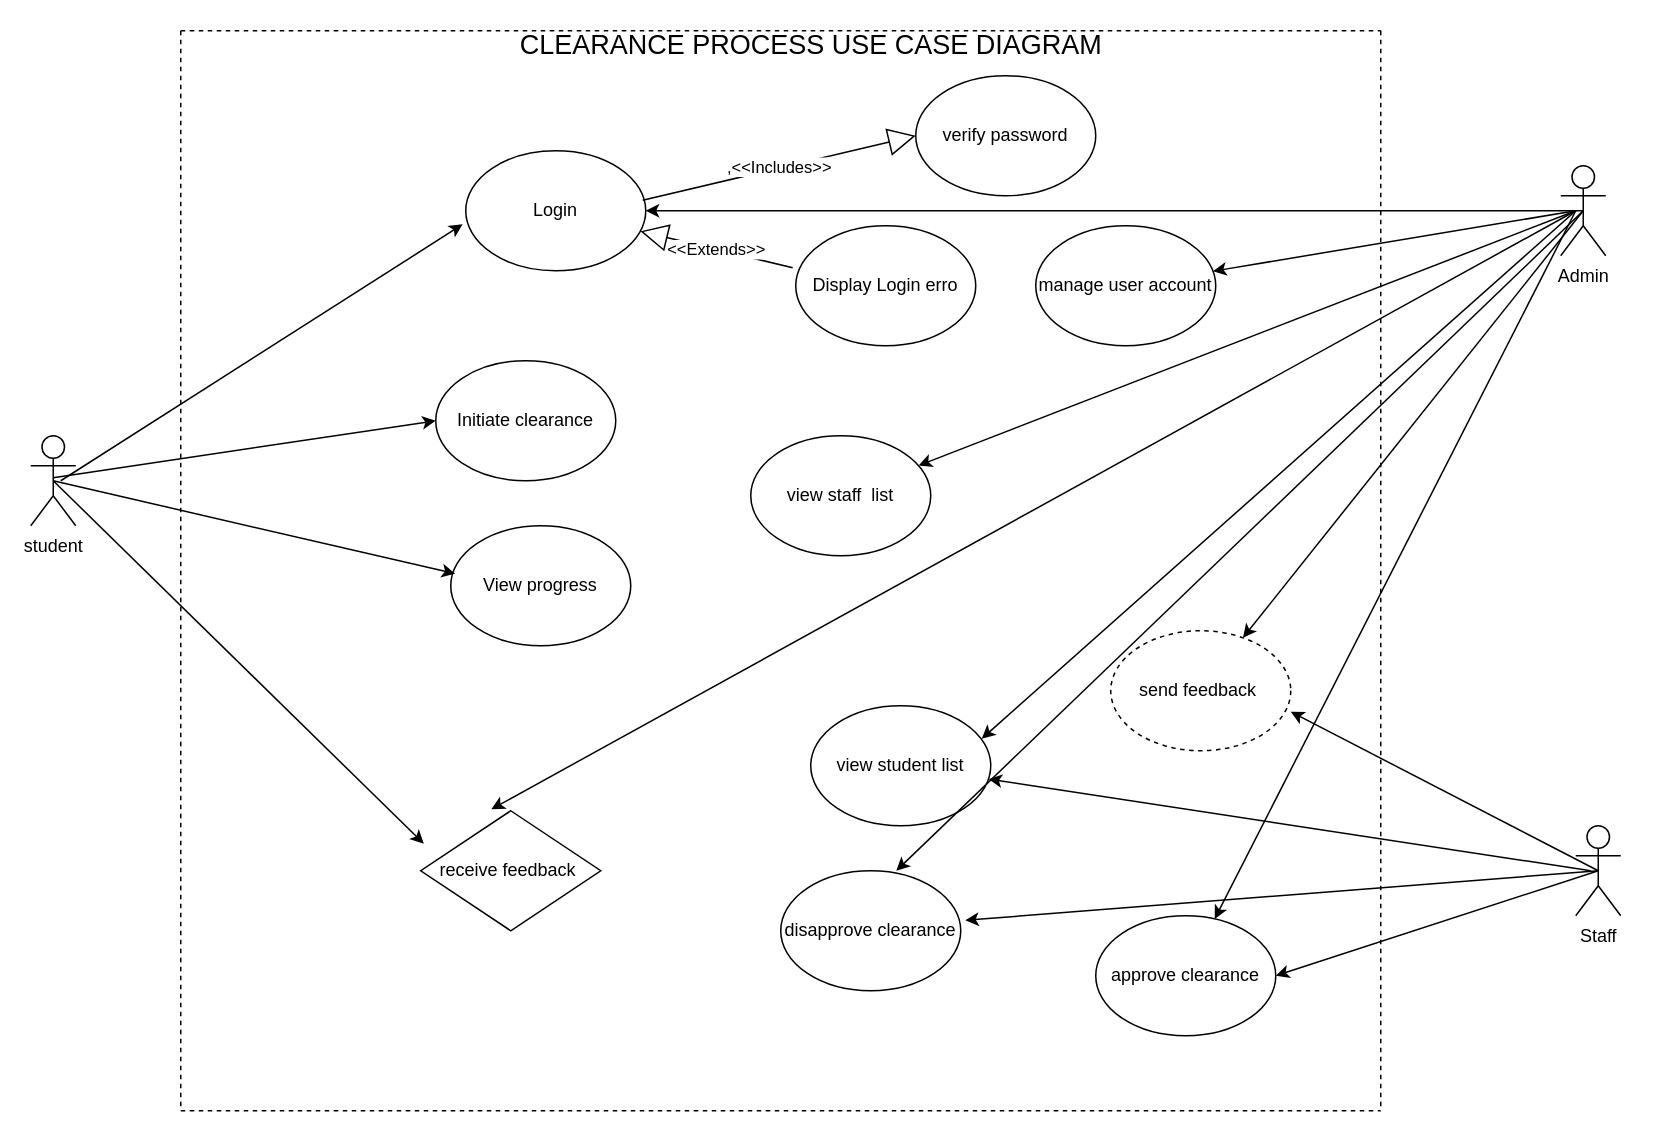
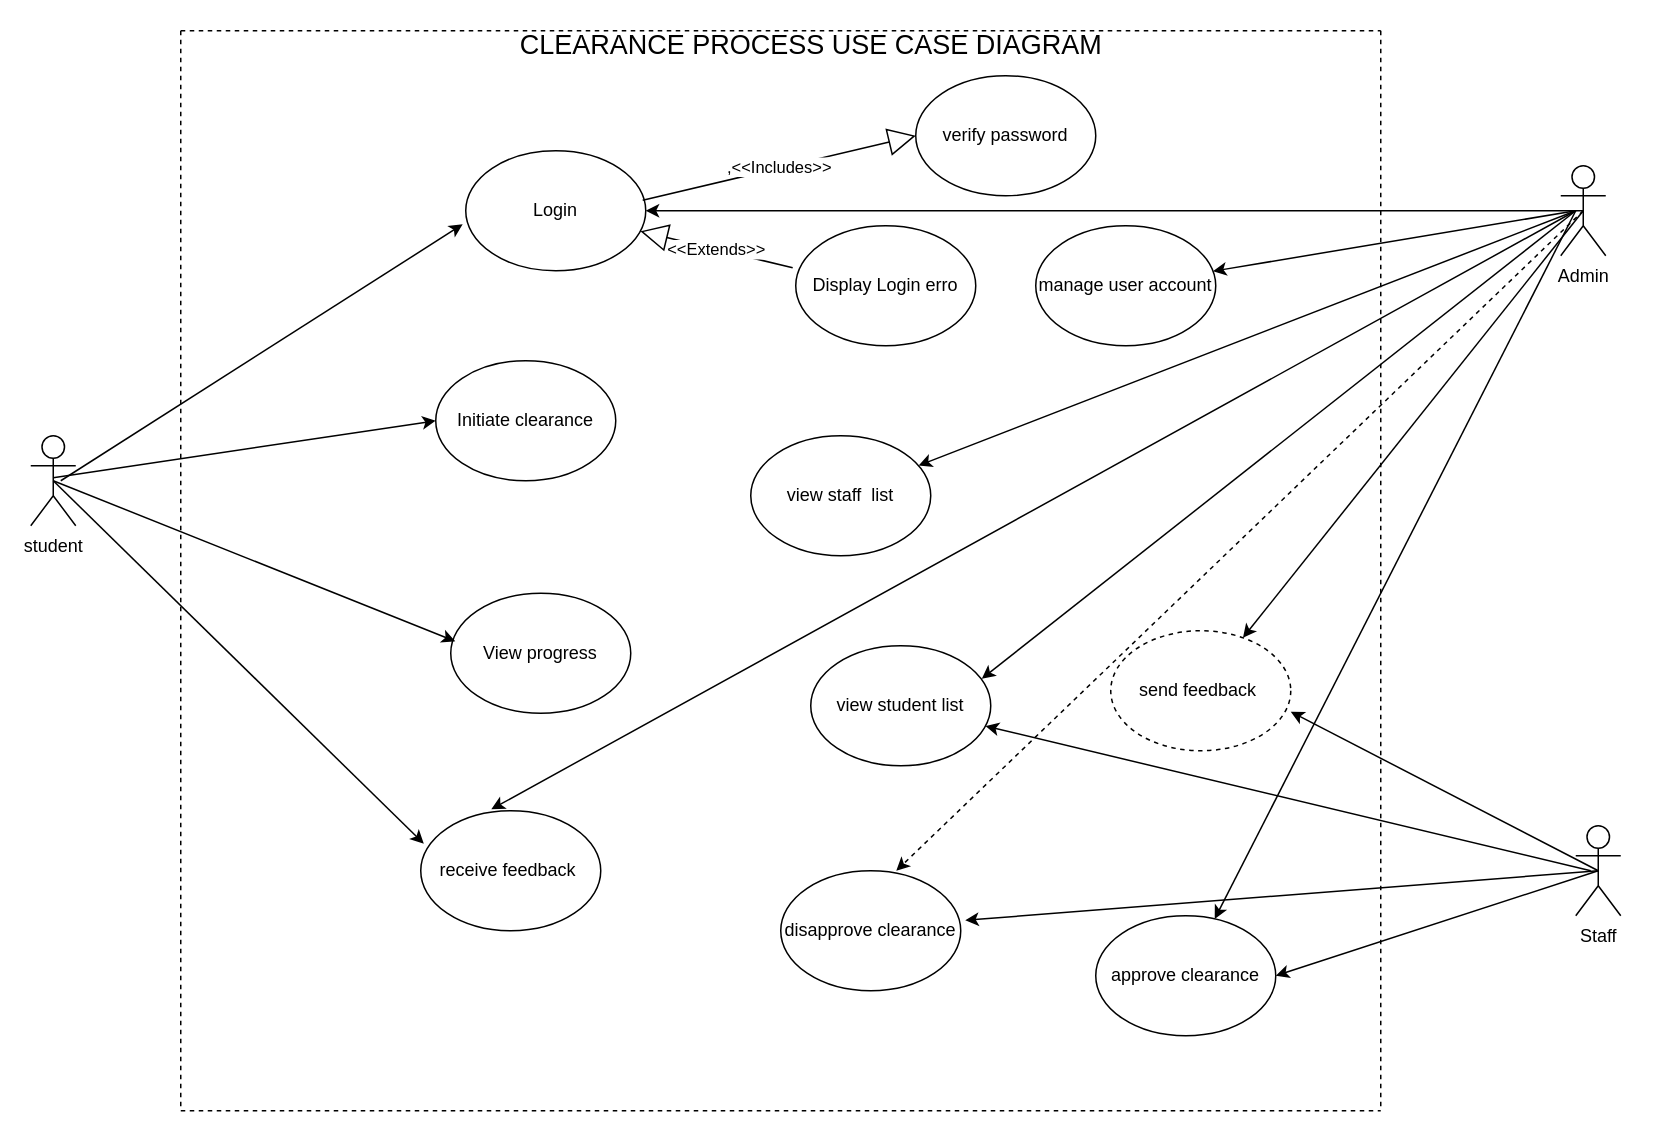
  <mxCell id="0" />
  <mxCell id="1" parent="0" />
  <mxCell id="2" value="" style="endArrow=none;dashed=1;html=1;" parent="1" edge="1"><mxGeometry width="50" height="50" relative="1" as="geometry"><mxPoint x="120" y="740" as="sourcePoint" /><mxPoint x="920" y="740" as="targetPoint" /></mxGeometry></mxCell>
  <mxCell id="3" value="" style="endArrow=none;dashed=1;html=1;" parent="1" edge="1"><mxGeometry width="50" height="50" relative="1" as="geometry"><mxPoint x="920" y="20" as="sourcePoint" /><mxPoint x="920" y="740" as="targetPoint" /></mxGeometry></mxCell>
  <mxCell id="4" value="" style="endArrow=none;dashed=1;html=1;" parent="1" edge="1"><mxGeometry width="50" height="50" relative="1" as="geometry"><mxPoint x="120" y="20" as="sourcePoint" /><mxPoint x="120" y="740" as="targetPoint" /></mxGeometry></mxCell>
  <mxCell id="5" value="" style="endArrow=none;dashed=1;html=1;" parent="1" edge="1"><mxGeometry width="50" height="50" relative="1" as="geometry"><mxPoint x="120" y="20" as="sourcePoint" /><mxPoint x="920" y="20" as="targetPoint" /></mxGeometry></mxCell>
  <mxCell id="6" value="Login" style="ellipse;whiteSpace=wrap;html=1;" parent="1" vertex="1"><mxGeometry x="310" y="100" width="120" height="80" as="geometry" /></mxCell>
  <mxCell id="7" value="Display Login erro" style="ellipse;whiteSpace=wrap;html=1;" parent="1" vertex="1"><mxGeometry x="530" y="150" width="120" height="80" as="geometry" /></mxCell>
  <mxCell id="8" value="verify password" style="ellipse;whiteSpace=wrap;html=1;" parent="1" vertex="1"><mxGeometry x="610" y="50" width="120" height="80" as="geometry" /></mxCell>
  <mxCell id="9" value=",&amp;lt;&amp;lt;Includes&amp;gt;&amp;gt;" style="endArrow=block;endSize=16;endFill=0;html=1;entryX=0;entryY=0.5;entryDx=0;entryDy=0;exitX=0.983;exitY=0.413;exitDx=0;exitDy=0;exitPerimeter=0;" parent="1" source="6" target="8" edge="1"><mxGeometry width="160" relative="1" as="geometry"><mxPoint x="440" y="130" as="sourcePoint" /><mxPoint x="600" y="130" as="targetPoint" /></mxGeometry></mxCell>
  <mxCell id="10" value="&amp;lt;&amp;lt;Extends&amp;gt;&amp;gt;" style="endArrow=block;endSize=16;endFill=0;html=1;exitX=-0.017;exitY=0.35;exitDx=0;exitDy=0;exitPerimeter=0;" parent="1" source="7" target="6" edge="1"><mxGeometry width="160" relative="1" as="geometry"><mxPoint x="437.96" y="143.04" as="sourcePoint" /><mxPoint x="438" y="250" as="targetPoint" /></mxGeometry></mxCell>
  <mxCell id="11" value="Initiate clearance" style="ellipse;whiteSpace=wrap;html=1;" parent="1" vertex="1"><mxGeometry x="290" y="240" width="120" height="80" as="geometry" /></mxCell>
- <mxCell id="12" value="View progress" style="ellipse;whiteSpace=wrap;html=1;" parent="1" vertex="1"><mxGeometry x="300" y="350" width="120" height="80" as="geometry" /></mxCell>
+ <mxCell id="12" value="View progress" style="ellipse;whiteSpace=wrap;html=1;" parent="1" vertex="1"><mxGeometry x="300" y="395" width="120" height="80" as="geometry" /></mxCell>
  <mxCell id="13" value="manage user account" style="ellipse;whiteSpace=wrap;html=1;" parent="1" vertex="1"><mxGeometry x="690" y="150" width="120" height="80" as="geometry" /></mxCell>
  <mxCell id="14" value="approve clearance" style="ellipse;whiteSpace=wrap;html=1;" parent="1" vertex="1"><mxGeometry x="730" y="610" width="120" height="80" as="geometry" /></mxCell>
  <mxCell id="15" value="disapprove clearance" style="ellipse;whiteSpace=wrap;html=1;" parent="1" vertex="1"><mxGeometry x="520" y="580" width="120" height="80" as="geometry" /></mxCell>
- <mxCell id="16" value="view student list" style="ellipse;whiteSpace=wrap;html=1;" parent="1" vertex="1"><mxGeometry x="540" y="470" width="120" height="80" as="geometry" /></mxCell>
+ <mxCell id="16" value="view student list" style="ellipse;whiteSpace=wrap;html=1;" parent="1" vertex="1"><mxGeometry x="540" y="430" width="120" height="80" as="geometry" /></mxCell>
  <mxCell id="17" value="view staff&amp;nbsp; list" style="ellipse;whiteSpace=wrap;html=1;" parent="1" vertex="1"><mxGeometry x="500" y="290" width="120" height="80" as="geometry" /></mxCell>
  <mxCell id="18" value="send feedback&amp;nbsp;" style="ellipse;whiteSpace=wrap;html=1;dashed=1;" parent="1" vertex="1"><mxGeometry x="740" y="420" width="120" height="80" as="geometry" /></mxCell>
- <mxCell id="19" value="receive feedback&amp;nbsp;" style="rhombus;whiteSpace=wrap;html=1;" parent="1" vertex="1"><mxGeometry x="280" y="540" width="120" height="80" as="geometry" /></mxCell>
+ <mxCell id="19" value="receive feedback&amp;nbsp;" style="ellipse;whiteSpace=wrap;html=1;" parent="1" vertex="1"><mxGeometry x="280" y="540" width="120" height="80" as="geometry" /></mxCell>
  <mxCell id="20" style="rounded=0;orthogonalLoop=1;jettySize=auto;html=1;entryX=0;entryY=0.5;entryDx=0;entryDy=0;" edge="1" parent="1" target="11"><mxGeometry relative="1" as="geometry"><mxPoint x="35" y="318" as="sourcePoint" /></mxGeometry></mxCell>
  <mxCell id="21" value="student" style="shape=umlActor;verticalLabelPosition=bottom;verticalAlign=top;html=1;outlineConnect=0;" vertex="1" parent="1"><mxGeometry x="20" y="290" width="30" height="60" as="geometry" /></mxCell>
  <mxCell id="22" value="Admin" style="shape=umlActor;verticalLabelPosition=bottom;verticalAlign=top;html=1;outlineConnect=0;" vertex="1" parent="1"><mxGeometry x="1040" y="110" width="30" height="60" as="geometry" /></mxCell>
  <mxCell id="23" value="Staff" style="shape=umlActor;verticalLabelPosition=bottom;verticalAlign=top;html=1;outlineConnect=0;" vertex="1" parent="1"><mxGeometry x="1050" y="550" width="30" height="60" as="geometry" /></mxCell>
  <mxCell id="24" value="" style="endArrow=classic;html=1;entryX=0.025;entryY=0.4;entryDx=0;entryDy=0;entryPerimeter=0;exitX=0.5;exitY=0.5;exitDx=0;exitDy=0;exitPerimeter=0;" edge="1" parent="1" source="21" target="12"><mxGeometry width="50" height="50" relative="1" as="geometry"><mxPoint x="190" y="380" as="sourcePoint" /><mxPoint x="240" y="330" as="targetPoint" /></mxGeometry></mxCell>
  <mxCell id="25" value="" style="endArrow=classic;html=1;entryX=0.017;entryY=0.275;entryDx=0;entryDy=0;entryPerimeter=0;exitX=0.5;exitY=0.5;exitDx=0;exitDy=0;exitPerimeter=0;" edge="1" parent="1" source="21" target="19"><mxGeometry width="50" height="50" relative="1" as="geometry"><mxPoint x="60" y="333.47" as="sourcePoint" /><mxPoint x="313" y="392" as="targetPoint" /></mxGeometry></mxCell>
  <mxCell id="26" style="rounded=0;orthogonalLoop=1;jettySize=auto;html=1;entryX=-0.017;entryY=0.613;entryDx=0;entryDy=0;entryPerimeter=0;" edge="1" parent="1" target="6"><mxGeometry relative="1" as="geometry"><mxPoint x="40" y="320" as="sourcePoint" /><mxPoint x="300" y="290" as="targetPoint" /></mxGeometry></mxCell>
  <mxCell id="27" value="" style="endArrow=classic;html=1;exitX=0.5;exitY=0.5;exitDx=0;exitDy=0;exitPerimeter=0;" edge="1" parent="1" source="22" target="18"><mxGeometry width="50" height="50" relative="1" as="geometry"><mxPoint x="950" y="180" as="sourcePoint" /><mxPoint x="1000" y="130" as="targetPoint" /></mxGeometry></mxCell>
  <mxCell id="28" value="" style="endArrow=classic;html=1;exitX=0.5;exitY=0.5;exitDx=0;exitDy=0;exitPerimeter=0;" edge="1" parent="1" source="22" target="6"><mxGeometry width="50" height="50" relative="1" as="geometry"><mxPoint x="960" y="190" as="sourcePoint" /><mxPoint x="625.023" y="337.912" as="targetPoint" /></mxGeometry></mxCell>
  <mxCell id="29" value="" style="endArrow=classic;html=1;" edge="1" parent="1" target="13"><mxGeometry width="50" height="50" relative="1" as="geometry"><mxPoint x="1050" y="140" as="sourcePoint" /><mxPoint x="625.471" y="338.37" as="targetPoint" /></mxGeometry></mxCell>
  <mxCell id="30" value="" style="endArrow=classic;html=1;" edge="1" parent="1" target="17"><mxGeometry width="50" height="50" relative="1" as="geometry"><mxPoint x="1050" y="140" as="sourcePoint" /><mxPoint x="839.296" y="319.772" as="targetPoint" /></mxGeometry></mxCell>
  <mxCell id="31" value="" style="endArrow=classic;html=1;entryX=1;entryY=0.5;entryDx=0;entryDy=0;exitX=0.5;exitY=0.5;exitDx=0;exitDy=0;exitPerimeter=0;" edge="1" parent="1" source="23" target="14"><mxGeometry width="50" height="50" relative="1" as="geometry"><mxPoint x="970" y="640" as="sourcePoint" /><mxPoint x="1020" y="590" as="targetPoint" /></mxGeometry></mxCell>
  <mxCell id="32" value="" style="endArrow=classic;html=1;exitX=0.5;exitY=0.5;exitDx=0;exitDy=0;exitPerimeter=0;entryX=1.025;entryY=0.413;entryDx=0;entryDy=0;entryPerimeter=0;" edge="1" parent="1" source="23" target="15"><mxGeometry width="50" height="50" relative="1" as="geometry"><mxPoint x="1075" y="590" as="sourcePoint" /><mxPoint x="860" y="650" as="targetPoint" /></mxGeometry></mxCell>
  <mxCell id="33" value="" style="endArrow=classic;html=1;" edge="1" parent="1" target="16"><mxGeometry width="50" height="50" relative="1" as="geometry"><mxPoint x="1060" y="580" as="sourcePoint" /><mxPoint x="653" y="623.04" as="targetPoint" /></mxGeometry></mxCell>
  <mxCell id="34" value="" style="endArrow=classic;html=1;entryX=1;entryY=0.675;entryDx=0;entryDy=0;entryPerimeter=0;" edge="1" parent="1" target="18"><mxGeometry width="50" height="50" relative="1" as="geometry"><mxPoint x="1065" y="580" as="sourcePoint" /><mxPoint x="666.477" y="493.505" as="targetPoint" /></mxGeometry></mxCell>
- <mxCell id="35" value="" style="endArrow=classic;html=1;exitX=0.5;exitY=0.5;exitDx=0;exitDy=0;exitPerimeter=0;entryX=0.642;entryY=0;entryDx=0;entryDy=0;entryPerimeter=0;" edge="1" parent="1" source="22" target="15"><mxGeometry width="50" height="50" relative="1" as="geometry"><mxPoint x="1065" y="150" as="sourcePoint" /><mxPoint x="864.828" y="443.585" as="targetPoint" /></mxGeometry></mxCell>
+ <mxCell id="35" value="" style="endArrow=classic;html=1;exitX=0.5;exitY=0.5;exitDx=0;exitDy=0;exitPerimeter=0;entryX=0.642;entryY=0;entryDx=0;entryDy=0;entryPerimeter=0;dashed=1;" edge="1" parent="1" source="22" target="15"><mxGeometry width="50" height="50" relative="1" as="geometry"><mxPoint x="1065" y="150" as="sourcePoint" /><mxPoint x="864.828" y="443.585" as="targetPoint" /></mxGeometry></mxCell>
  <mxCell id="36" value="" style="endArrow=classic;html=1;" edge="1" parent="1" target="14"><mxGeometry width="50" height="50" relative="1" as="geometry"><mxPoint x="1050" y="140" as="sourcePoint" /><mxPoint x="620" y="590" as="targetPoint" /></mxGeometry></mxCell>
  <mxCell id="37" value="" style="endArrow=classic;html=1;entryX=0.392;entryY=-0.012;entryDx=0;entryDy=0;entryPerimeter=0;" edge="1" parent="1" target="19"><mxGeometry width="50" height="50" relative="1" as="geometry"><mxPoint x="1050" y="140" as="sourcePoint" /><mxPoint x="620" y="590" as="targetPoint" /></mxGeometry></mxCell>
  <mxCell id="38" value="" style="endArrow=classic;html=1;entryX=0.95;entryY=0.275;entryDx=0;entryDy=0;entryPerimeter=0;" edge="1" parent="1" target="16"><mxGeometry width="50" height="50" relative="1" as="geometry"><mxPoint x="1050" y="140" as="sourcePoint" /><mxPoint x="620" y="590" as="targetPoint" /></mxGeometry></mxCell>
  <mxCell id="39" value="&lt;font style=&quot;font-size: 18px&quot;&gt;CLEARANCE PROCESS USE CASE DIAGRAM&lt;/font&gt;" style="text;html=1;align=center;verticalAlign=middle;resizable=0;points=[];autosize=1;" vertex="1" parent="1"><mxGeometry x="340" y="20" width="400" height="20" as="geometry" /></mxCell>
